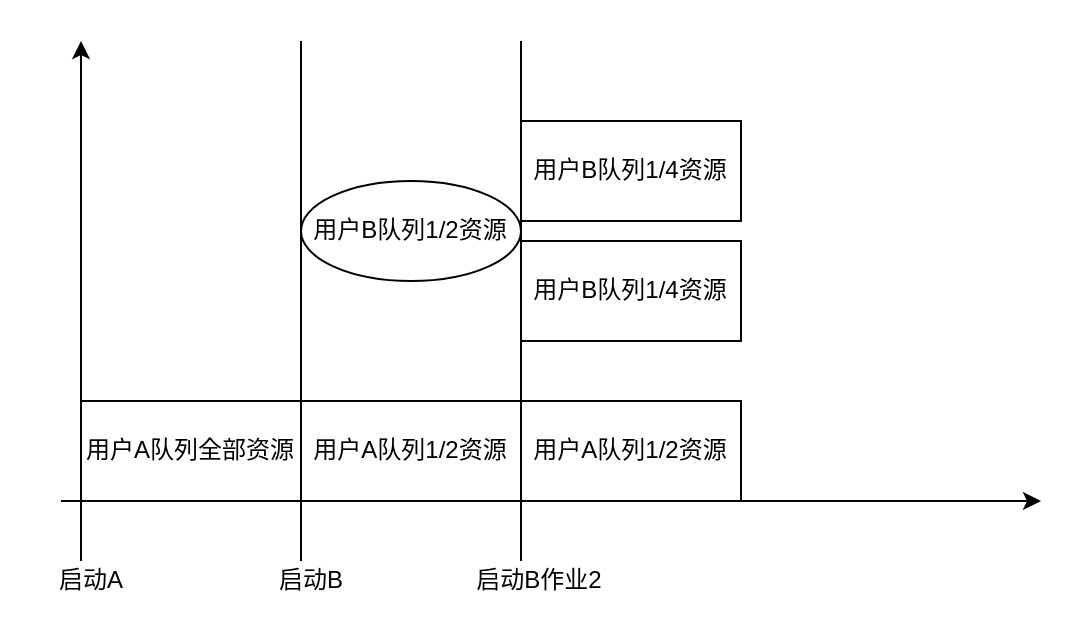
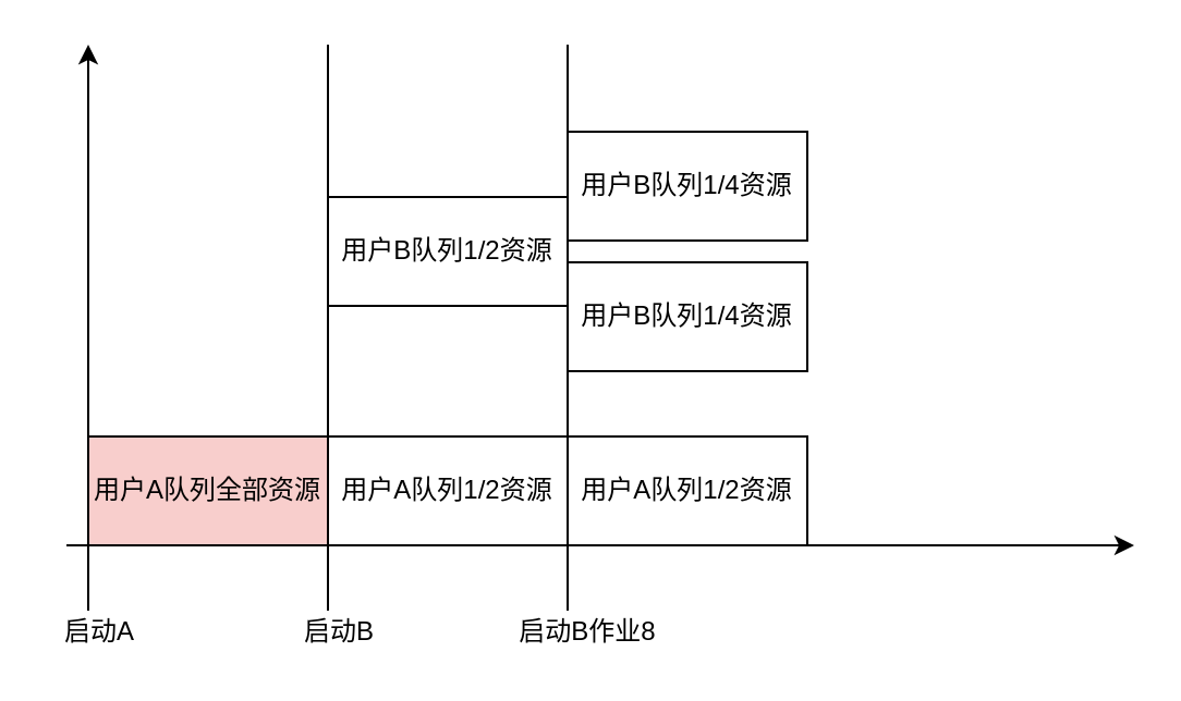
  <mxCell id="0" />
  <mxCell id="1" parent="0" />
  <mxCell id="2" value="" style="endArrow=classic;html=1;" edge="1" parent="1"><mxGeometry width="50" height="50" relative="1" as="geometry"><mxPoint x="30" y="250" as="sourcePoint" /><mxPoint x="520" y="250" as="targetPoint" /></mxGeometry></mxCell>
  <mxCell id="3" value="" style="endArrow=classic;html=1;" edge="1" parent="1"><mxGeometry width="50" height="50" relative="1" as="geometry"><mxPoint x="40" y="280" as="sourcePoint" /><mxPoint x="40" y="20" as="targetPoint" /></mxGeometry></mxCell>
  <mxCell id="4" value="" style="endArrow=none;html=1;" edge="1" parent="1"><mxGeometry width="50" height="50" relative="1" as="geometry"><mxPoint x="150" y="280" as="sourcePoint" /><mxPoint x="150" y="20" as="targetPoint" /></mxGeometry></mxCell>
  <mxCell id="5" value="" style="endArrow=none;html=1;" edge="1" parent="1"><mxGeometry width="50" height="50" relative="1" as="geometry"><mxPoint x="260" y="280" as="sourcePoint" /><mxPoint x="260" y="20" as="targetPoint" /></mxGeometry></mxCell>
- <mxCell id="6" value="用户A队列全部资源" style="rounded=0;whiteSpace=wrap;html=1;" vertex="1" parent="1"><mxGeometry x="40" y="200" width="110" height="50" as="geometry" /></mxCell>
+ <mxCell id="6" value="用户A队列全部资源" style="rounded=0;whiteSpace=wrap;html=1;fillColor=#f8cecc;" vertex="1" parent="1"><mxGeometry x="40" y="200" width="110" height="50" as="geometry" /></mxCell>
  <mxCell id="7" value="用户A队列1/2资源" style="rounded=0;whiteSpace=wrap;html=1;" vertex="1" parent="1"><mxGeometry x="150" y="200" width="110" height="50" as="geometry" /></mxCell>
- <mxCell id="8" value="用户B队列1/2资源" style="ellipse;whiteSpace=wrap;html=1;" vertex="1" parent="1"><mxGeometry x="150" y="90" width="110" height="50" as="geometry" /></mxCell>
+ <mxCell id="8" value="用户B队列1/2资源" style="rounded=0;whiteSpace=wrap;html=1;" vertex="1" parent="1"><mxGeometry x="150" y="90" width="110" height="50" as="geometry" /></mxCell>
  <mxCell id="9" value="&lt;span style=&quot;font-family: &amp;#34;helvetica&amp;#34;&quot;&gt;用户A队列1/2资源&lt;/span&gt;" style="rounded=0;whiteSpace=wrap;html=1;" vertex="1" parent="1"><mxGeometry x="260" y="200" width="110" height="50" as="geometry" /></mxCell>
  <mxCell id="10" value="&lt;span style=&quot;font-family: &amp;#34;helvetica&amp;#34;&quot;&gt;用户B队列1/4资源&lt;/span&gt;" style="rounded=0;whiteSpace=wrap;html=1;" vertex="1" parent="1"><mxGeometry x="260" y="120" width="110" height="50" as="geometry" /></mxCell>
  <mxCell id="11" value="用户B队列1/4资源" style="rounded=0;whiteSpace=wrap;html=1;" vertex="1" parent="1"><mxGeometry x="260" y="60" width="110" height="50" as="geometry" /></mxCell>
  <mxCell id="12" value="启动A" style="text;html=1;align=center;verticalAlign=middle;resizable=0;points=[];autosize=1;strokeColor=none;" vertex="1" parent="1"><mxGeometry x="20" y="280" width="50" height="20" as="geometry" /></mxCell>
  <mxCell id="13" value="启动B" style="text;html=1;align=center;verticalAlign=middle;resizable=0;points=[];autosize=1;strokeColor=none;" vertex="1" parent="1"><mxGeometry x="130" y="280" width="50" height="20" as="geometry" /></mxCell>
- <mxCell id="14" value="启动B作业2" style="text;html=1;align=center;verticalAlign=middle;resizable=0;points=[];autosize=1;strokeColor=none;" vertex="1" parent="1"><mxGeometry x="224" y="280" width="90" height="20" as="geometry" /></mxCell>
+ <mxCell id="14" value="启动B作业8" style="text;html=1;align=center;verticalAlign=middle;resizable=0;points=[];autosize=1;strokeColor=none;" vertex="1" parent="1"><mxGeometry x="224" y="280" width="90" height="20" as="geometry" /></mxCell>
